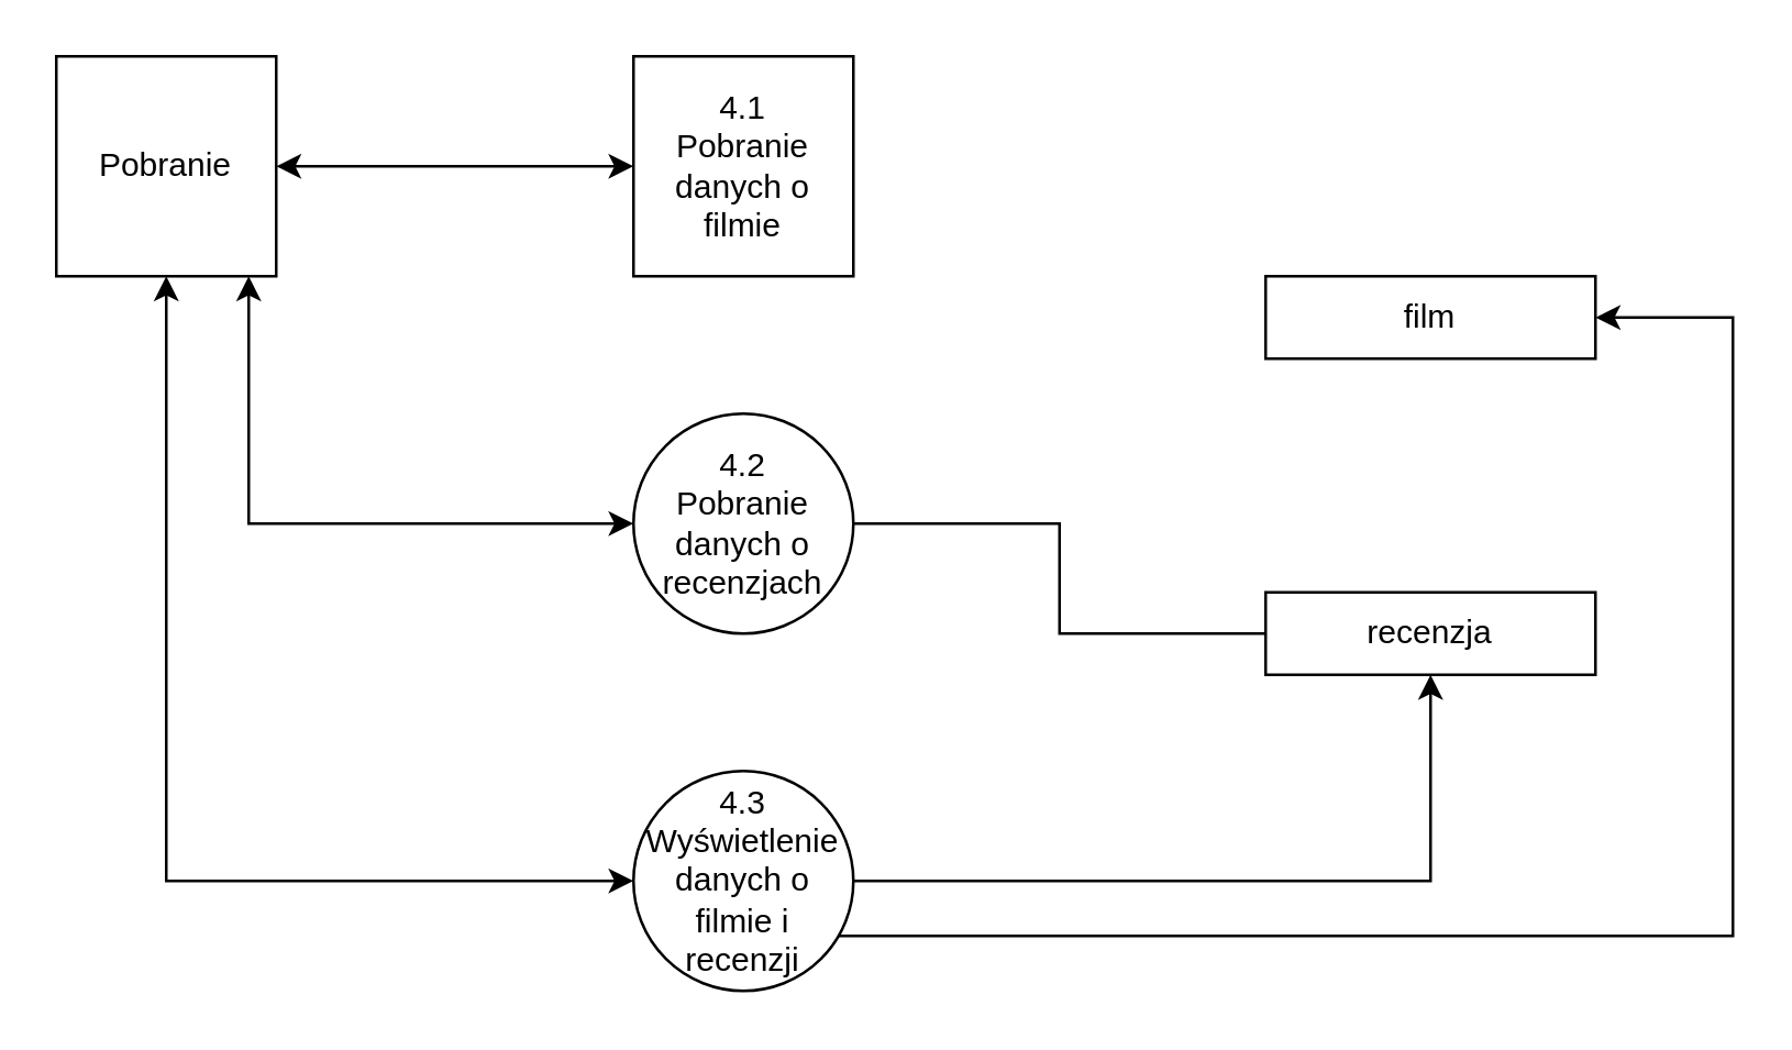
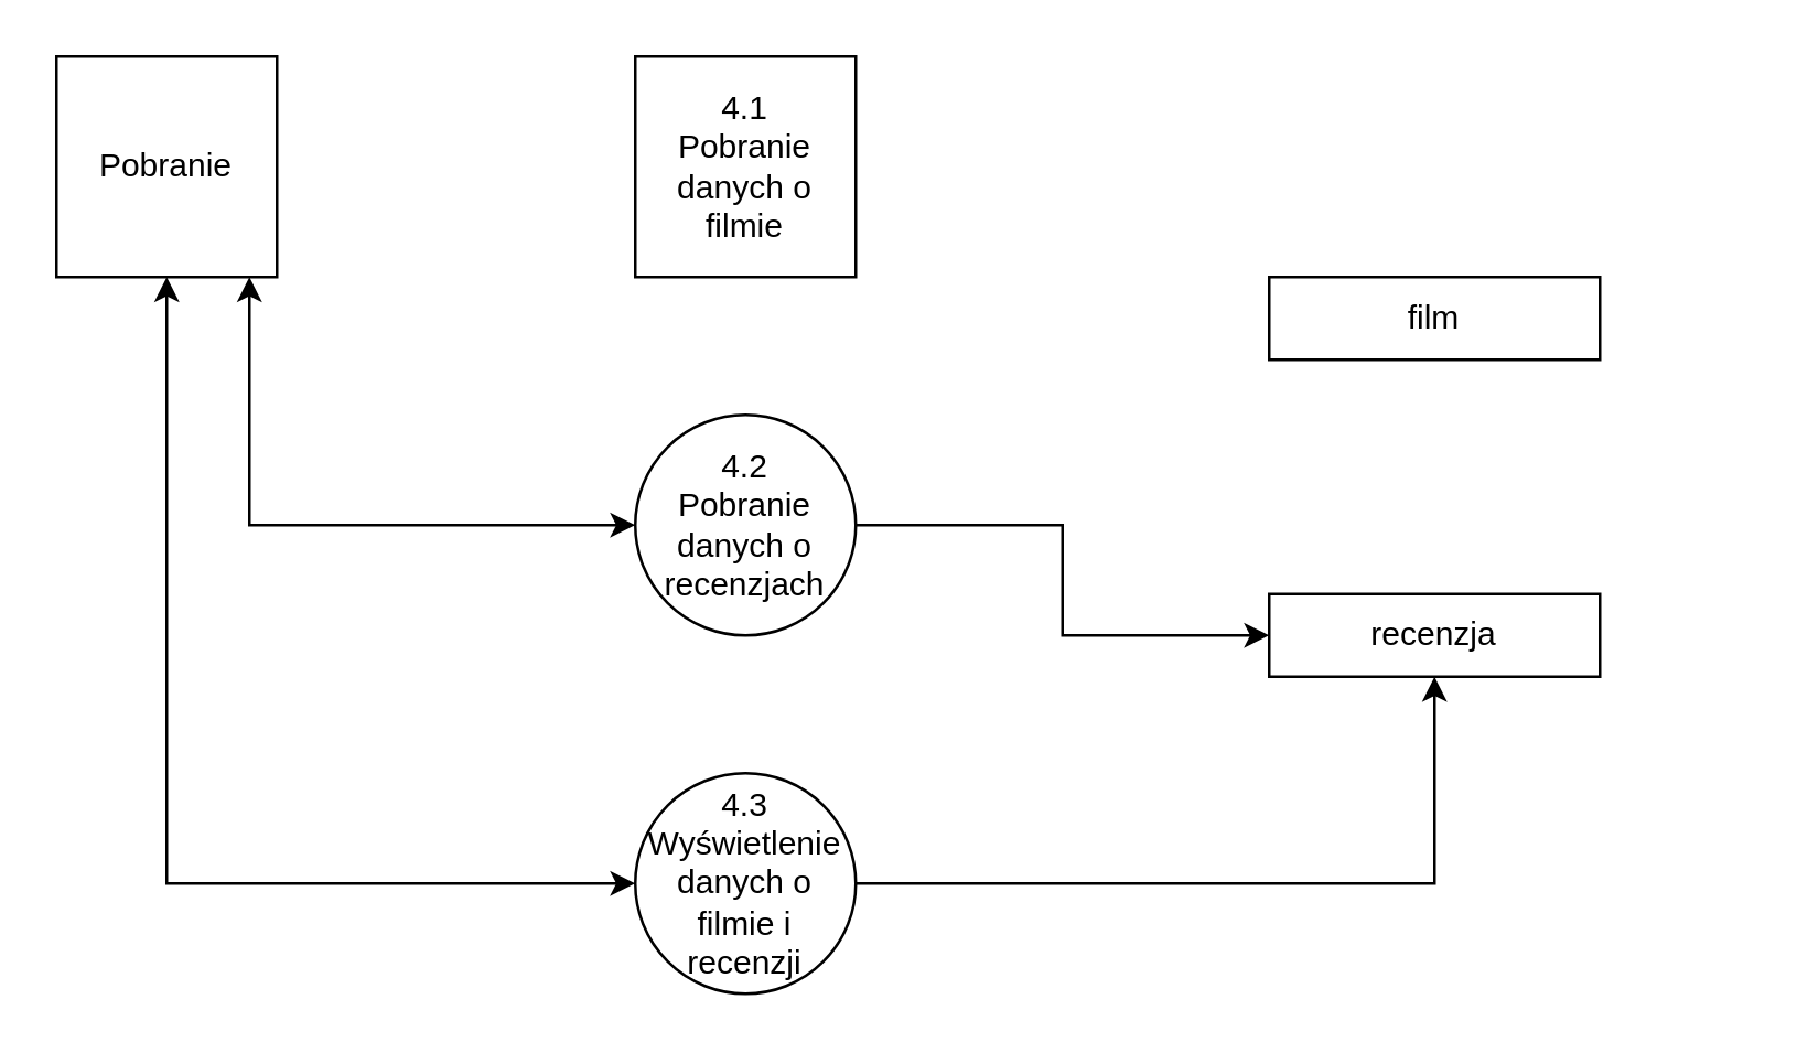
  <mxCell id="0" />
  <mxCell id="1" parent="0" />
  <mxCell id="2" value="4.1 &lt;br&gt;Pobranie danych o filmie" style="whiteSpace=wrap;html=1;aspect=fixed;rounded=0;" vertex="1" parent="1"><mxGeometry x="230" y="20" width="80" height="80" as="geometry" /></mxCell>
- <mxCell id="3" style="edgeStyle=orthogonalEdgeStyle;rounded=0;orthogonalLoop=1;jettySize=auto;html=1;startArrow=classic;startFill=1;" edge="1" parent="1" source="6" target="2"><mxGeometry relative="1" as="geometry" /></mxCell>
  <mxCell id="4" style="edgeStyle=orthogonalEdgeStyle;rounded=0;orthogonalLoop=1;jettySize=auto;html=1;startArrow=classic;startFill=1;" edge="1" parent="1" source="6" target="10"><mxGeometry relative="1" as="geometry"><Array as="points"><mxPoint x="90" y="190" /></Array></mxGeometry></mxCell>
  <mxCell id="5" style="edgeStyle=orthogonalEdgeStyle;rounded=0;orthogonalLoop=1;jettySize=auto;html=1;startArrow=classic;startFill=1;" edge="1" parent="1" source="6" target="13"><mxGeometry relative="1" as="geometry"><Array as="points"><mxPoint x="60" y="320" /></Array></mxGeometry></mxCell>
  <mxCell id="6" value="Pobranie" style="whiteSpace=wrap;html=1;aspect=fixed;" vertex="1" parent="1"><mxGeometry x="20" y="20" width="80" height="80" as="geometry" /></mxCell>
  <mxCell id="7" value="recenzja" style="whiteSpace=wrap;html=1;" vertex="1" parent="1"><mxGeometry x="460" y="215" width="120" height="30" as="geometry" /></mxCell>
  <mxCell id="8" value="film" style="whiteSpace=wrap;html=1;" vertex="1" parent="1"><mxGeometry x="460" y="100" width="120" height="30" as="geometry" /></mxCell>
- <mxCell id="9" style="edgeStyle=orthogonalEdgeStyle;rounded=0;orthogonalLoop=1;jettySize=auto;html=1;endArrow=none;" edge="1" parent="1" source="10" target="7"><mxGeometry relative="1" as="geometry" /></mxCell>
+ <mxCell id="9" style="edgeStyle=orthogonalEdgeStyle;rounded=0;orthogonalLoop=1;jettySize=auto;html=1;" edge="1" parent="1" source="10" target="7"><mxGeometry relative="1" as="geometry" /></mxCell>
  <mxCell id="10" value="4.2 &lt;br&gt;Pobranie danych o recenzjach" style="ellipse;whiteSpace=wrap;html=1;aspect=fixed;" vertex="1" parent="1"><mxGeometry x="230" y="150" width="80" height="80" as="geometry" /></mxCell>
- <mxCell id="11" style="edgeStyle=orthogonalEdgeStyle;rounded=0;orthogonalLoop=1;jettySize=auto;html=1;" edge="1" parent="1" source="13" target="8"><mxGeometry relative="1" as="geometry"><Array as="points"><mxPoint x="630" y="340" /><mxPoint x="630" y="115" /></Array></mxGeometry></mxCell>
  <mxCell id="12" style="edgeStyle=orthogonalEdgeStyle;rounded=0;orthogonalLoop=1;jettySize=auto;html=1;" edge="1" parent="1" source="13" target="7"><mxGeometry relative="1" as="geometry" /></mxCell>
  <mxCell id="13" value="4.3&lt;br&gt;Wyświetlenie danych o filmie i recenzji" style="ellipse;whiteSpace=wrap;html=1;aspect=fixed;" vertex="1" parent="1"><mxGeometry x="230" y="280" width="80" height="80" as="geometry" /></mxCell>
